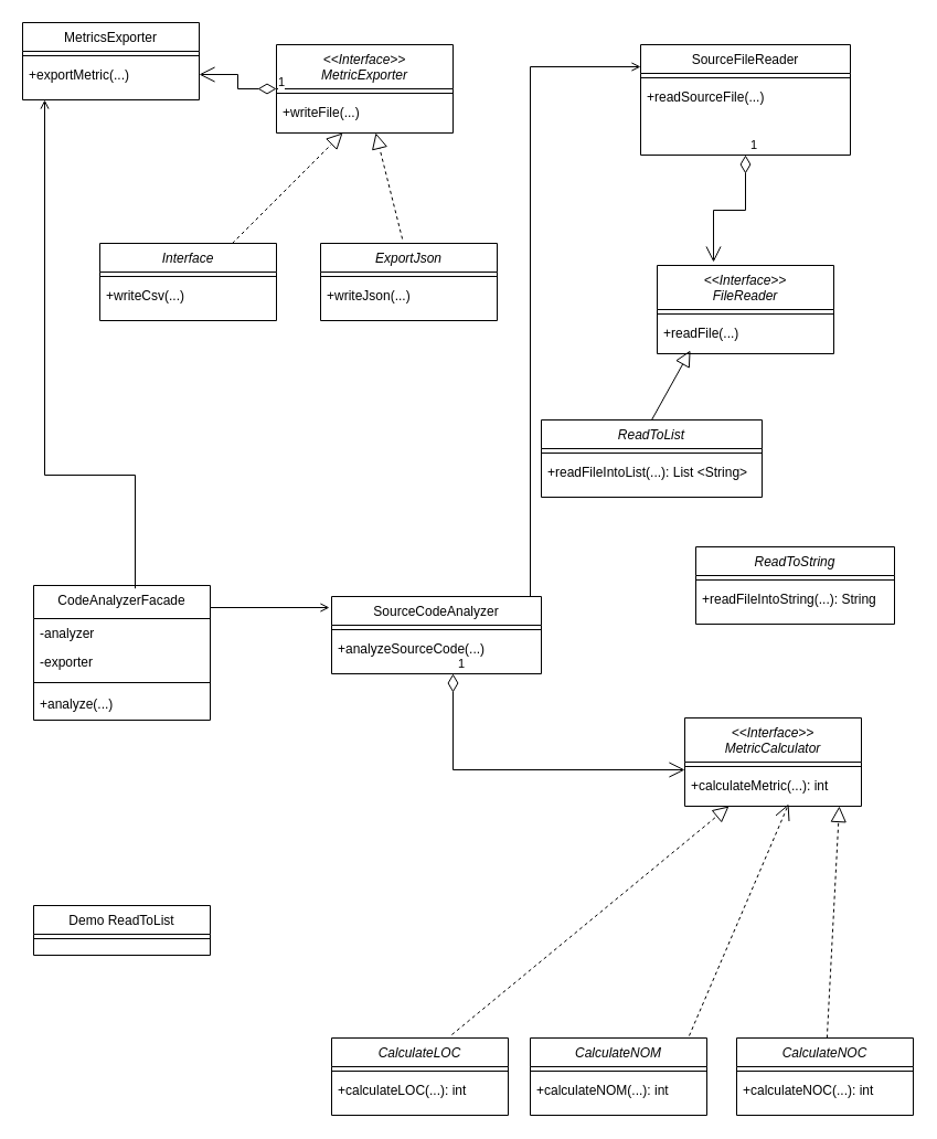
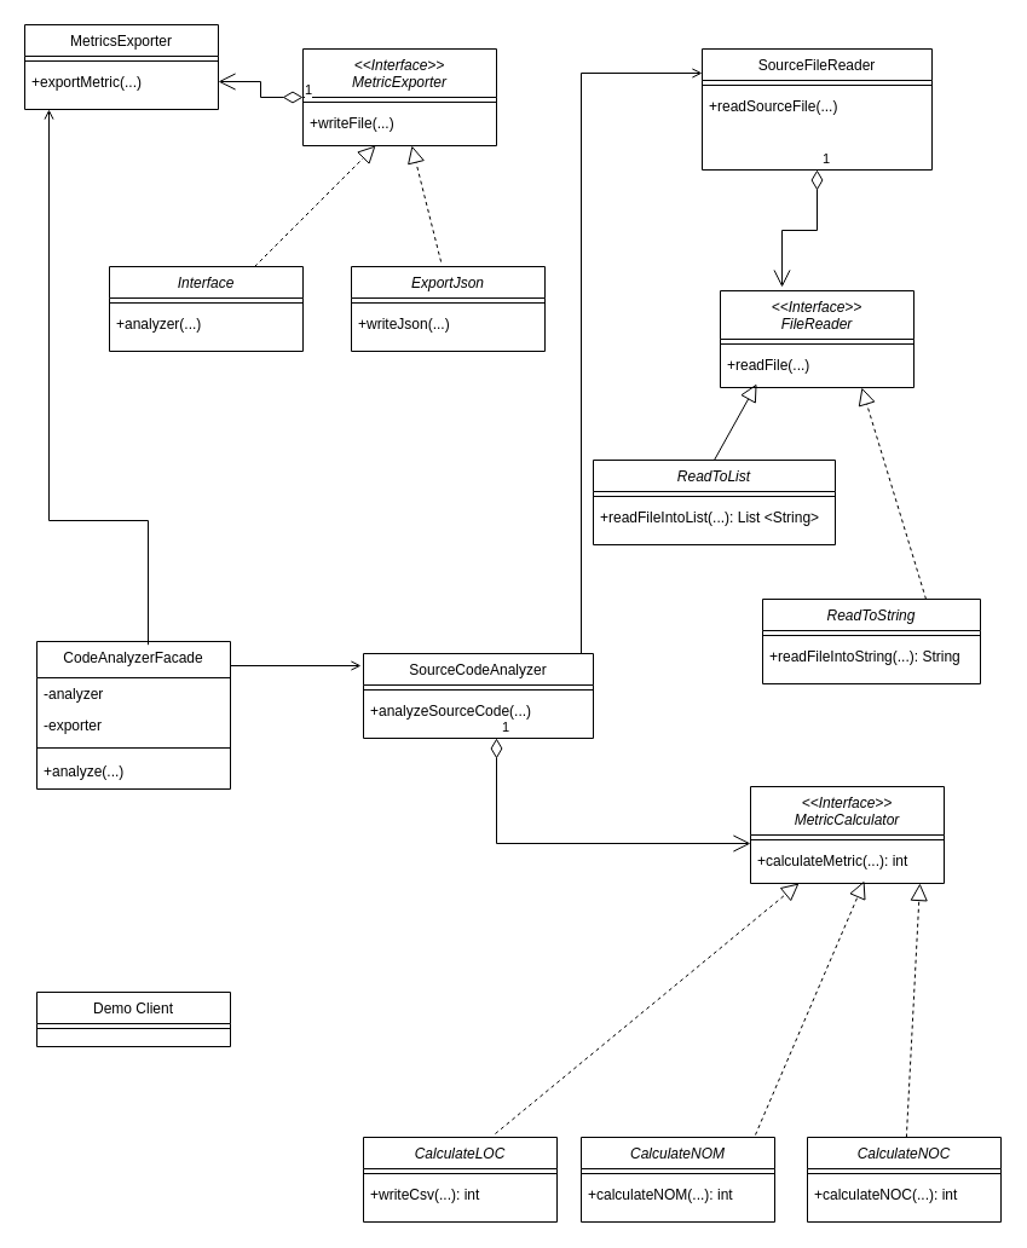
  <mxCell id="0" />
  <mxCell id="1" parent="0" />
  <mxCell id="2" value="CalculateLOC" style="swimlane;fontStyle=2;align=center;verticalAlign=top;childLayout=stackLayout;horizontal=1;startSize=26;horizontalStack=0;resizeParent=1;resizeLast=0;collapsible=1;marginBottom=0;rounded=0;shadow=0;strokeWidth=1;" parent="1" vertex="1"><mxGeometry x="300" y="940" width="160" height="70" as="geometry"><mxRectangle x="230" y="140" width="160" height="26" as="alternateBounds" /></mxGeometry></mxCell>
  <mxCell id="3" value="" style="line;html=1;strokeWidth=1;align=left;verticalAlign=middle;spacingTop=-1;spacingLeft=3;spacingRight=3;rotatable=0;labelPosition=right;points=[];portConstraint=eastwest;" parent="2" vertex="1"><mxGeometry y="26" width="160" height="8" as="geometry" /></mxCell>
- <mxCell id="4" value="+calculateLOC(...): int" style="text;align=left;verticalAlign=top;spacingLeft=4;spacingRight=4;overflow=hidden;rotatable=0;points=[[0,0.5],[1,0.5]];portConstraint=eastwest;" vertex="1" parent="2"><mxGeometry y="34" width="160" height="26" as="geometry" /></mxCell>
+ <mxCell id="4" value="+writeCsv(...): int" style="text;align=left;verticalAlign=top;spacingLeft=4;spacingRight=4;overflow=hidden;rotatable=0;points=[[0,0.5],[1,0.5]];portConstraint=eastwest;" vertex="1" parent="2"><mxGeometry y="34" width="160" height="26" as="geometry" /></mxCell>
  <mxCell id="5" value="MetricsExporter" style="swimlane;fontStyle=0;align=center;verticalAlign=top;childLayout=stackLayout;horizontal=1;startSize=26;horizontalStack=0;resizeParent=1;resizeLast=0;collapsible=1;marginBottom=0;rounded=0;shadow=0;strokeWidth=1;" parent="1" vertex="1"><mxGeometry x="20" y="20" width="160" height="70" as="geometry"><mxRectangle x="130" y="380" width="160" height="26" as="alternateBounds" /></mxGeometry></mxCell>
  <mxCell id="6" value="" style="line;html=1;strokeWidth=1;align=left;verticalAlign=middle;spacingTop=-1;spacingLeft=3;spacingRight=3;rotatable=0;labelPosition=right;points=[];portConstraint=eastwest;" parent="5" vertex="1"><mxGeometry y="26" width="160" height="8" as="geometry" /></mxCell>
  <mxCell id="7" value="+exportMetric(...)" style="text;align=left;verticalAlign=top;spacingLeft=4;spacingRight=4;overflow=hidden;rotatable=0;points=[[0,0.5],[1,0.5]];portConstraint=eastwest;" parent="5" vertex="1"><mxGeometry y="34" width="160" height="26" as="geometry" /></mxCell>
  <mxCell id="8" value="CodeAnalyzerFacade" style="swimlane;fontStyle=0;align=center;verticalAlign=top;childLayout=stackLayout;horizontal=1;startSize=30;horizontalStack=0;resizeParent=1;resizeLast=0;collapsible=1;marginBottom=0;rounded=0;shadow=0;strokeWidth=1;" parent="1" vertex="1"><mxGeometry x="30" y="530" width="160" height="122" as="geometry"><mxRectangle x="340" y="380" width="170" height="26" as="alternateBounds" /></mxGeometry></mxCell>
  <mxCell id="9" value="-analyzer" style="text;align=left;verticalAlign=top;spacingLeft=4;spacingRight=4;overflow=hidden;rotatable=0;points=[[0,0.5],[1,0.5]];portConstraint=eastwest;rounded=0;shadow=0;html=0;" vertex="1" parent="8"><mxGeometry y="30" width="160" height="26" as="geometry" /></mxCell>
  <mxCell id="10" value="-exporter" style="text;align=left;verticalAlign=top;spacingLeft=4;spacingRight=4;overflow=hidden;rotatable=0;points=[[0,0.5],[1,0.5]];portConstraint=eastwest;rounded=0;shadow=0;html=0;" vertex="1" parent="8"><mxGeometry y="56" width="160" height="26" as="geometry" /></mxCell>
  <mxCell id="11" value="" style="line;html=1;strokeWidth=1;align=left;verticalAlign=middle;spacingTop=-1;spacingLeft=3;spacingRight=3;rotatable=0;labelPosition=right;points=[];portConstraint=eastwest;" parent="8" vertex="1"><mxGeometry y="82" width="160" height="12" as="geometry" /></mxCell>
  <mxCell id="12" value="+analyze(...)" style="text;align=left;verticalAlign=top;spacingLeft=4;spacingRight=4;overflow=hidden;rotatable=0;points=[[0,0.5],[1,0.5]];portConstraint=eastwest;rounded=0;shadow=0;html=0;" vertex="1" parent="8"><mxGeometry y="94" width="160" height="28" as="geometry" /></mxCell>
  <mxCell id="13" value="SourceFileReader" style="swimlane;fontStyle=0;align=center;verticalAlign=top;childLayout=stackLayout;horizontal=1;startSize=26;horizontalStack=0;resizeParent=1;resizeLast=0;collapsible=1;marginBottom=0;rounded=0;shadow=0;strokeWidth=1;" parent="1" vertex="1"><mxGeometry x="580" y="40" width="190" height="100" as="geometry"><mxRectangle x="550" y="140" width="160" height="26" as="alternateBounds" /></mxGeometry></mxCell>
  <mxCell id="14" value="" style="line;html=1;strokeWidth=1;align=left;verticalAlign=middle;spacingTop=-1;spacingLeft=3;spacingRight=3;rotatable=0;labelPosition=right;points=[];portConstraint=eastwest;" parent="13" vertex="1"><mxGeometry y="26" width="190" height="8" as="geometry" /></mxCell>
  <mxCell id="15" value="+readSourceFile(...)" style="text;align=left;verticalAlign=top;spacingLeft=4;spacingRight=4;overflow=hidden;rotatable=0;points=[[0,0.5],[1,0.5]];portConstraint=eastwest;rounded=0;shadow=0;html=0;" vertex="1" parent="13"><mxGeometry y="34" width="190" height="26" as="geometry" /></mxCell>
  <mxCell id="16" value="" style="endArrow=open;shadow=0;strokeWidth=1;rounded=0;endFill=1;edgeStyle=elbowEdgeStyle;elbow=vertical;" parent="1" source="31" edge="1"><mxGeometry x="0.5" y="41" relative="1" as="geometry"><mxPoint x="450" y="180" as="sourcePoint" /><mxPoint x="580" y="60" as="targetPoint" /><mxPoint x="-40" y="32" as="offset" /><Array as="points"><mxPoint x="480" y="60" /><mxPoint x="400" y="80" /><mxPoint x="530" y="110" /><mxPoint x="400" y="114" /></Array></mxGeometry></mxCell>
  <mxCell id="17" value="" style="endArrow=open;shadow=0;strokeWidth=1;rounded=0;endFill=1;edgeStyle=elbowEdgeStyle;elbow=vertical;exitX=0.575;exitY=0.022;exitDx=0;exitDy=0;exitPerimeter=0;" edge="1" parent="1" source="8"><mxGeometry x="0.5" y="41" relative="1" as="geometry"><mxPoint x="100" y="580" as="sourcePoint" /><mxPoint x="40" y="90" as="targetPoint" /><mxPoint x="-40" y="32" as="offset" /><Array as="points"><mxPoint x="30" y="430" /><mxPoint x="190" y="660" /><mxPoint x="210" y="650" /></Array></mxGeometry></mxCell>
  <mxCell id="18" value="&lt;&lt;Interface&gt;&gt;&#10;MetricCalculator&#10;&#10;" style="swimlane;fontStyle=2;align=center;verticalAlign=top;childLayout=stackLayout;horizontal=1;startSize=40;horizontalStack=0;resizeParent=1;resizeLast=0;collapsible=1;marginBottom=0;rounded=0;shadow=0;strokeWidth=1;" vertex="1" parent="1"><mxGeometry x="620" y="650" width="160" height="80" as="geometry"><mxRectangle x="230" y="140" width="160" height="26" as="alternateBounds" /></mxGeometry></mxCell>
  <mxCell id="19" value="" style="line;html=1;strokeWidth=1;align=left;verticalAlign=middle;spacingTop=-1;spacingLeft=3;spacingRight=3;rotatable=0;labelPosition=right;points=[];portConstraint=eastwest;" vertex="1" parent="18"><mxGeometry y="40" width="160" height="8" as="geometry" /></mxCell>
  <mxCell id="20" value="+calculateMetric(...): int" style="text;align=left;verticalAlign=top;spacingLeft=4;spacingRight=4;overflow=hidden;rotatable=0;points=[[0,0.5],[1,0.5]];portConstraint=eastwest;" vertex="1" parent="18"><mxGeometry y="48" width="160" height="26" as="geometry" /></mxCell>
  <mxCell id="21" value="" style="endArrow=open;shadow=0;strokeWidth=1;rounded=0;endFill=1;edgeStyle=elbowEdgeStyle;elbow=vertical;exitX=1;exitY=0.5;exitDx=0;exitDy=0;" edge="1" parent="1" source="8"><mxGeometry x="0.5" y="41" relative="1" as="geometry"><mxPoint x="180" y="390" as="sourcePoint" /><mxPoint x="298" y="550" as="targetPoint" /><mxPoint x="-40" y="32" as="offset" /><Array as="points"><mxPoint x="240" y="550" /><mxPoint x="190" y="320" /><mxPoint x="330" y="550" /></Array></mxGeometry></mxCell>
  <mxCell id="22" value="" style="endArrow=block;dashed=1;endFill=0;endSize=12;html=1;rounded=0;entryX=0.25;entryY=1;entryDx=0;entryDy=0;exitX=0.681;exitY=-0.043;exitDx=0;exitDy=0;exitPerimeter=0;" edge="1" parent="1" source="2" target="18"><mxGeometry width="160" relative="1" as="geometry"><mxPoint x="400" y="890" as="sourcePoint" /><mxPoint x="391" y="265" as="targetPoint" /></mxGeometry></mxCell>
  <mxCell id="23" value="CalculateNOM" style="swimlane;fontStyle=2;align=center;verticalAlign=top;childLayout=stackLayout;horizontal=1;startSize=26;horizontalStack=0;resizeParent=1;resizeLast=0;collapsible=1;marginBottom=0;rounded=0;shadow=0;strokeWidth=1;" vertex="1" parent="1"><mxGeometry x="480" y="940" width="160" height="70" as="geometry"><mxRectangle x="230" y="140" width="160" height="26" as="alternateBounds" /></mxGeometry></mxCell>
  <mxCell id="24" value="" style="line;html=1;strokeWidth=1;align=left;verticalAlign=middle;spacingTop=-1;spacingLeft=3;spacingRight=3;rotatable=0;labelPosition=right;points=[];portConstraint=eastwest;" vertex="1" parent="23"><mxGeometry y="26" width="160" height="8" as="geometry" /></mxCell>
  <mxCell id="25" value="+calculateNOM(...): int" style="text;align=left;verticalAlign=top;spacingLeft=4;spacingRight=4;overflow=hidden;rotatable=0;points=[[0,0.5],[1,0.5]];portConstraint=eastwest;" vertex="1" parent="23"><mxGeometry y="34" width="160" height="26" as="geometry" /></mxCell>
  <mxCell id="26" value="CalculateNOC" style="swimlane;fontStyle=2;align=center;verticalAlign=top;childLayout=stackLayout;horizontal=1;startSize=26;horizontalStack=0;resizeParent=1;resizeLast=0;collapsible=1;marginBottom=0;rounded=0;shadow=0;strokeWidth=1;" vertex="1" parent="1"><mxGeometry x="667" y="940" width="160" height="70" as="geometry"><mxRectangle x="230" y="140" width="160" height="26" as="alternateBounds" /></mxGeometry></mxCell>
  <mxCell id="27" value="" style="line;html=1;strokeWidth=1;align=left;verticalAlign=middle;spacingTop=-1;spacingLeft=3;spacingRight=3;rotatable=0;labelPosition=right;points=[];portConstraint=eastwest;" vertex="1" parent="26"><mxGeometry y="26" width="160" height="8" as="geometry" /></mxCell>
  <mxCell id="28" value="+calculateNOC(...): int" style="text;align=left;verticalAlign=top;spacingLeft=4;spacingRight=4;overflow=hidden;rotatable=0;points=[[0,0.5],[1,0.5]];portConstraint=eastwest;" vertex="1" parent="26"><mxGeometry y="34" width="160" height="26" as="geometry" /></mxCell>
  <mxCell id="29" value="" style="endArrow=block;dashed=1;endFill=0;endSize=12;html=1;rounded=0;" edge="1" parent="1" source="26"><mxGeometry width="160" relative="1" as="geometry"><mxPoint x="730" y="445" as="sourcePoint" /><mxPoint x="760" y="730" as="targetPoint" /></mxGeometry></mxCell>
- <mxCell id="30" value="" style="endArrow=open;dashed=1;endFill=0;endSize=12;html=1;rounded=0;entryX=0.588;entryY=1.154;entryDx=0;entryDy=0;entryPerimeter=0;exitX=0.9;exitY=-0.029;exitDx=0;exitDy=0;exitPerimeter=0;" edge="1" parent="1" source="23" target="20"><mxGeometry width="160" relative="1" as="geometry"><mxPoint x="280" y="930" as="sourcePoint" /><mxPoint x="190" y="810" as="targetPoint" /></mxGeometry></mxCell>
+ <mxCell id="30" value="" style="endArrow=block;dashed=1;endFill=0;endSize=12;html=1;rounded=0;entryX=0.588;entryY=1.154;entryDx=0;entryDy=0;entryPerimeter=0;exitX=0.9;exitY=-0.029;exitDx=0;exitDy=0;exitPerimeter=0;" edge="1" parent="1" source="23" target="20"><mxGeometry width="160" relative="1" as="geometry"><mxPoint x="280" y="930" as="sourcePoint" /><mxPoint x="190" y="810" as="targetPoint" /></mxGeometry></mxCell>
  <mxCell id="31" value="SourceCodeAnalyzer" style="swimlane;fontStyle=0;align=center;verticalAlign=top;childLayout=stackLayout;horizontal=1;startSize=26;horizontalStack=0;resizeParent=1;resizeLast=0;collapsible=1;marginBottom=0;rounded=0;shadow=0;strokeWidth=1;" vertex="1" parent="1"><mxGeometry x="300" y="540" width="190" height="70" as="geometry"><mxRectangle x="550" y="140" width="160" height="26" as="alternateBounds" /></mxGeometry></mxCell>
  <mxCell id="32" value="" style="line;html=1;strokeWidth=1;align=left;verticalAlign=middle;spacingTop=-1;spacingLeft=3;spacingRight=3;rotatable=0;labelPosition=right;points=[];portConstraint=eastwest;" vertex="1" parent="31"><mxGeometry y="26" width="190" height="8" as="geometry" /></mxCell>
  <mxCell id="33" value="+analyzeSourceCode(...)" style="text;align=left;verticalAlign=top;spacingLeft=4;spacingRight=4;overflow=hidden;rotatable=0;points=[[0,0.5],[1,0.5]];portConstraint=eastwest;rounded=0;shadow=0;html=0;" vertex="1" parent="31"><mxGeometry y="34" width="190" height="26" as="geometry" /></mxCell>
  <mxCell id="34" value="1" style="endArrow=open;html=1;endSize=12;startArrow=diamondThin;startSize=14;startFill=0;edgeStyle=orthogonalEdgeStyle;align=left;verticalAlign=bottom;rounded=0;entryX=0;entryY=-0.038;entryDx=0;entryDy=0;entryPerimeter=0;" edge="1" parent="1" target="20"><mxGeometry x="-1" y="3" relative="1" as="geometry"><mxPoint x="410" y="610" as="sourcePoint" /><mxPoint x="610" y="230" as="targetPoint" /><Array as="points"><mxPoint x="410" y="697" /></Array></mxGeometry></mxCell>
  <mxCell id="35" value="&lt;&lt;Interface&gt;&gt;&#10;MetricExporter&#10;&#10;" style="swimlane;fontStyle=2;align=center;verticalAlign=top;childLayout=stackLayout;horizontal=1;startSize=40;horizontalStack=0;resizeParent=1;resizeLast=0;collapsible=1;marginBottom=0;rounded=0;shadow=0;strokeWidth=1;" vertex="1" parent="1"><mxGeometry x="250" y="40" width="160" height="80" as="geometry"><mxRectangle x="230" y="140" width="160" height="26" as="alternateBounds" /></mxGeometry></mxCell>
  <mxCell id="36" value="" style="line;html=1;strokeWidth=1;align=left;verticalAlign=middle;spacingTop=-1;spacingLeft=3;spacingRight=3;rotatable=0;labelPosition=right;points=[];portConstraint=eastwest;" vertex="1" parent="35"><mxGeometry y="40" width="160" height="8" as="geometry" /></mxCell>
  <mxCell id="37" value="+writeFile(...)" style="text;align=left;verticalAlign=top;spacingLeft=4;spacingRight=4;overflow=hidden;rotatable=0;points=[[0,0.5],[1,0.5]];portConstraint=eastwest;" vertex="1" parent="35"><mxGeometry y="48" width="160" height="26" as="geometry" /></mxCell>
  <mxCell id="38" value="1" style="endArrow=open;html=1;endSize=12;startArrow=diamondThin;startSize=14;startFill=0;edgeStyle=orthogonalEdgeStyle;align=left;verticalAlign=bottom;rounded=0;entryX=1;entryY=0.5;entryDx=0;entryDy=0;" edge="1" parent="1" source="35" target="7"><mxGeometry x="-1" y="3" relative="1" as="geometry"><mxPoint x="20" y="105" as="sourcePoint" /><mxPoint x="180" y="93" as="targetPoint" /></mxGeometry></mxCell>
  <mxCell id="39" value="Interface" style="swimlane;fontStyle=2;align=center;verticalAlign=top;childLayout=stackLayout;horizontal=1;startSize=26;horizontalStack=0;resizeParent=1;resizeLast=0;collapsible=1;marginBottom=0;rounded=0;shadow=0;strokeWidth=1;" vertex="1" parent="1"><mxGeometry x="90" y="220" width="160" height="70" as="geometry"><mxRectangle x="230" y="140" width="160" height="26" as="alternateBounds" /></mxGeometry></mxCell>
  <mxCell id="40" value="" style="line;html=1;strokeWidth=1;align=left;verticalAlign=middle;spacingTop=-1;spacingLeft=3;spacingRight=3;rotatable=0;labelPosition=right;points=[];portConstraint=eastwest;" vertex="1" parent="39"><mxGeometry y="26" width="160" height="8" as="geometry" /></mxCell>
- <mxCell id="41" value="+writeCsv(...)" style="text;align=left;verticalAlign=top;spacingLeft=4;spacingRight=4;overflow=hidden;rotatable=0;points=[[0,0.5],[1,0.5]];portConstraint=eastwest;" vertex="1" parent="39"><mxGeometry y="34" width="160" height="26" as="geometry" /></mxCell>
+ <mxCell id="41" value="+analyzer(...)" style="text;align=left;verticalAlign=top;spacingLeft=4;spacingRight=4;overflow=hidden;rotatable=0;points=[[0,0.5],[1,0.5]];portConstraint=eastwest;" vertex="1" parent="39"><mxGeometry y="34" width="160" height="26" as="geometry" /></mxCell>
  <mxCell id="42" value="ExportJson" style="swimlane;fontStyle=2;align=center;verticalAlign=top;childLayout=stackLayout;horizontal=1;startSize=26;horizontalStack=0;resizeParent=1;resizeLast=0;collapsible=1;marginBottom=0;rounded=0;shadow=0;strokeWidth=1;" vertex="1" parent="1"><mxGeometry x="290" y="220" width="160" height="70" as="geometry"><mxRectangle x="230" y="140" width="160" height="26" as="alternateBounds" /></mxGeometry></mxCell>
  <mxCell id="43" value="" style="line;html=1;strokeWidth=1;align=left;verticalAlign=middle;spacingTop=-1;spacingLeft=3;spacingRight=3;rotatable=0;labelPosition=right;points=[];portConstraint=eastwest;" vertex="1" parent="42"><mxGeometry y="26" width="160" height="8" as="geometry" /></mxCell>
  <mxCell id="44" value="+writeJson(...)" style="text;align=left;verticalAlign=top;spacingLeft=4;spacingRight=4;overflow=hidden;rotatable=0;points=[[0,0.5],[1,0.5]];portConstraint=eastwest;" vertex="1" parent="42"><mxGeometry y="34" width="160" height="26" as="geometry" /></mxCell>
  <mxCell id="45" value="" style="endArrow=block;dashed=1;endFill=0;endSize=12;html=1;rounded=0;exitX=0.463;exitY=-0.057;exitDx=0;exitDy=0;exitPerimeter=0;" edge="1" parent="1" source="42"><mxGeometry width="160" relative="1" as="geometry"><mxPoint x="414" y="230" as="sourcePoint" /><mxPoint x="340" y="120" as="targetPoint" /></mxGeometry></mxCell>
  <mxCell id="46" value="" style="endArrow=block;dashed=1;endFill=0;endSize=12;html=1;rounded=0;exitX=0.75;exitY=0;exitDx=0;exitDy=0;" edge="1" parent="1" source="39"><mxGeometry width="160" relative="1" as="geometry"><mxPoint x="261" y="260" as="sourcePoint" /><mxPoint x="310" y="120" as="targetPoint" /></mxGeometry></mxCell>
  <mxCell id="47" value="&lt;&lt;Interface&gt;&gt;&#10;FileReader&#10;" style="swimlane;fontStyle=2;align=center;verticalAlign=top;childLayout=stackLayout;horizontal=1;startSize=40;horizontalStack=0;resizeParent=1;resizeLast=0;collapsible=1;marginBottom=0;rounded=0;shadow=0;strokeWidth=1;" vertex="1" parent="1"><mxGeometry x="595" y="240" width="160" height="80" as="geometry"><mxRectangle x="230" y="140" width="160" height="26" as="alternateBounds" /></mxGeometry></mxCell>
  <mxCell id="48" value="" style="line;html=1;strokeWidth=1;align=left;verticalAlign=middle;spacingTop=-1;spacingLeft=3;spacingRight=3;rotatable=0;labelPosition=right;points=[];portConstraint=eastwest;" vertex="1" parent="47"><mxGeometry y="40" width="160" height="8" as="geometry" /></mxCell>
  <mxCell id="49" value="+readFile(...)" style="text;align=left;verticalAlign=top;spacingLeft=4;spacingRight=4;overflow=hidden;rotatable=0;points=[[0,0.5],[1,0.5]];portConstraint=eastwest;" vertex="1" parent="47"><mxGeometry y="48" width="160" height="26" as="geometry" /></mxCell>
  <mxCell id="50" value="1" style="endArrow=open;html=1;endSize=12;startArrow=diamondThin;startSize=14;startFill=0;edgeStyle=orthogonalEdgeStyle;align=left;verticalAlign=bottom;rounded=0;entryX=0.319;entryY=-0.037;entryDx=0;entryDy=0;exitX=0.5;exitY=1;exitDx=0;exitDy=0;entryPerimeter=0;" edge="1" parent="1" source="13" target="47"><mxGeometry x="-1" y="3" relative="1" as="geometry"><mxPoint x="680" y="183" as="sourcePoint" /><mxPoint x="610" y="170" as="targetPoint" /></mxGeometry></mxCell>
  <mxCell id="51" value="ReadToString" style="swimlane;fontStyle=2;align=center;verticalAlign=top;childLayout=stackLayout;horizontal=1;startSize=26;horizontalStack=0;resizeParent=1;resizeLast=0;collapsible=1;marginBottom=0;rounded=0;shadow=0;strokeWidth=1;" vertex="1" parent="1"><mxGeometry x="630" y="495" width="180" height="70" as="geometry"><mxRectangle x="230" y="140" width="160" height="26" as="alternateBounds" /></mxGeometry></mxCell>
  <mxCell id="52" value="" style="line;html=1;strokeWidth=1;align=left;verticalAlign=middle;spacingTop=-1;spacingLeft=3;spacingRight=3;rotatable=0;labelPosition=right;points=[];portConstraint=eastwest;" vertex="1" parent="51"><mxGeometry y="26" width="180" height="8" as="geometry" /></mxCell>
  <mxCell id="53" value="+readFileIntoString(...): String" style="text;align=left;verticalAlign=top;spacingLeft=4;spacingRight=4;overflow=hidden;rotatable=0;points=[[0,0.5],[1,0.5]];portConstraint=eastwest;" vertex="1" parent="51"><mxGeometry y="34" width="180" height="26" as="geometry" /></mxCell>
  <mxCell id="54" value="ReadToList" style="swimlane;fontStyle=2;align=center;verticalAlign=top;childLayout=stackLayout;horizontal=1;startSize=26;horizontalStack=0;resizeParent=1;resizeLast=0;collapsible=1;marginBottom=0;rounded=0;shadow=0;strokeWidth=1;" vertex="1" parent="1"><mxGeometry x="490" y="380" width="200" height="70" as="geometry"><mxRectangle x="230" y="140" width="160" height="26" as="alternateBounds" /></mxGeometry></mxCell>
  <mxCell id="55" value="" style="line;html=1;strokeWidth=1;align=left;verticalAlign=middle;spacingTop=-1;spacingLeft=3;spacingRight=3;rotatable=0;labelPosition=right;points=[];portConstraint=eastwest;" vertex="1" parent="54"><mxGeometry y="26" width="200" height="8" as="geometry" /></mxCell>
  <mxCell id="56" value="+readFileIntoList(...): List &lt;String&gt;" style="text;align=left;verticalAlign=top;spacingLeft=4;spacingRight=4;overflow=hidden;rotatable=0;points=[[0,0.5],[1,0.5]];portConstraint=eastwest;" vertex="1" parent="54"><mxGeometry y="34" width="200" height="26" as="geometry" /></mxCell>
  <mxCell id="57" value="" style="endArrow=block;dashed=0;endFill=0;endSize=12;html=1;rounded=0;exitX=0.5;exitY=0;exitDx=0;exitDy=0;entryX=0.188;entryY=1.115;entryDx=0;entryDy=0;entryPerimeter=0;" edge="1" parent="1" source="54" target="49"><mxGeometry width="160" relative="1" as="geometry"><mxPoint x="602" y="380" as="sourcePoint" /><mxPoint x="578" y="284" as="targetPoint" /></mxGeometry></mxCell>
- <mxCell id="59" value="Demo ReadToList" style="swimlane;fontStyle=0;align=center;verticalAlign=top;childLayout=stackLayout;horizontal=1;startSize=26;horizontalStack=0;resizeParent=1;resizeLast=0;collapsible=1;marginBottom=0;rounded=0;shadow=0;strokeWidth=1;" vertex="1" parent="1"><mxGeometry x="30" y="820" width="160" height="45" as="geometry"><mxRectangle x="340" y="380" width="170" height="26" as="alternateBounds" /></mxGeometry></mxCell>
+ <mxCell id="58" value="" style="endArrow=block;dashed=1;endFill=0;endSize=12;html=1;rounded=0;exitX=0.75;exitY=0;exitDx=0;exitDy=0;entryX=0.731;entryY=1.231;entryDx=0;entryDy=0;entryPerimeter=0;" edge="1" parent="1" source="51" target="49"><mxGeometry width="160" relative="1" as="geometry"><mxPoint x="744" y="436" as="sourcePoint" /><mxPoint x="700" y="330" as="targetPoint" /></mxGeometry></mxCell>
+ <mxCell id="59" value="Demo Client" style="swimlane;fontStyle=0;align=center;verticalAlign=top;childLayout=stackLayout;horizontal=1;startSize=26;horizontalStack=0;resizeParent=1;resizeLast=0;collapsible=1;marginBottom=0;rounded=0;shadow=0;strokeWidth=1;" vertex="1" parent="1"><mxGeometry x="30" y="820" width="160" height="45" as="geometry"><mxRectangle x="340" y="380" width="170" height="26" as="alternateBounds" /></mxGeometry></mxCell>
  <mxCell id="60" value="" style="line;html=1;strokeWidth=1;align=left;verticalAlign=middle;spacingTop=-1;spacingLeft=3;spacingRight=3;rotatable=0;labelPosition=right;points=[];portConstraint=eastwest;" vertex="1" parent="59"><mxGeometry y="26" width="160" height="8" as="geometry" /></mxCell>
